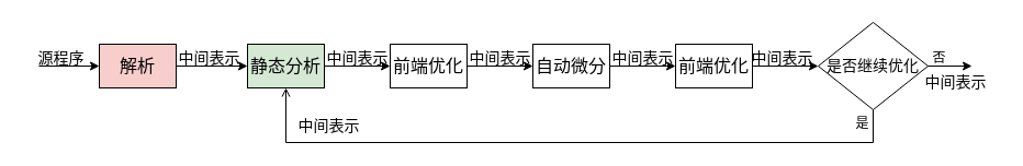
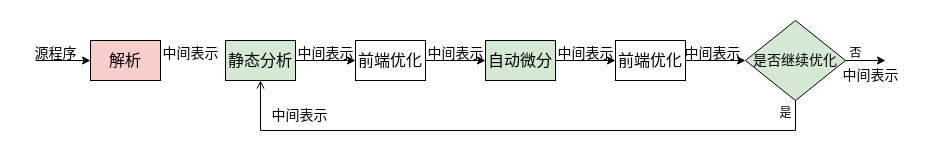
  <mxCell id="0" />
  <mxCell id="1" parent="0" />
  <mxCell id="2" value="" style="endArrow=classic;html=1;rounded=0;" edge="1" parent="1"><mxGeometry width="50" height="50" relative="1" as="geometry"><mxPoint x="815" y="60" as="sourcePoint" /><mxPoint x="885" y="60" as="targetPoint" /></mxGeometry></mxCell>
  <mxCell id="3" value="源程序" style="text;html=1;align=center;verticalAlign=middle;resizable=0;points=[];autosize=1;strokeColor=none;fillColor=none;fontSize=14;" vertex="1" parent="1"><mxGeometry x="20" y="38" width="70" height="30" as="geometry" /></mxCell>
  <mxCell id="4" value="中间表示" style="text;html=1;align=center;verticalAlign=middle;resizable=0;points=[];autosize=1;strokeColor=none;fillColor=none;fontSize=14;" vertex="1" parent="1"><mxGeometry x="150" y="38" width="80" height="30" as="geometry" /></mxCell>
  <mxCell id="5" value="中间表示" style="text;html=1;align=center;verticalAlign=middle;resizable=0;points=[];autosize=1;strokeColor=none;fillColor=none;fontSize=14;" vertex="1" parent="1"><mxGeometry x="285" y="38" width="80" height="30" as="geometry" /></mxCell>
  <mxCell id="6" value="" style="endArrow=classic;html=1;rounded=0;" edge="1" parent="1" source="9" target="7"><mxGeometry width="50" height="50" relative="1" as="geometry"><mxPoint x="35" y="60" as="sourcePoint" /><mxPoint x="625" y="60" as="targetPoint" /></mxGeometry></mxCell>
  <mxCell id="7" value="前端优化" style="rounded=0;whiteSpace=wrap;html=1;fontSize=16;" vertex="1" parent="1"><mxGeometry x="355" y="40" width="70" height="40" as="geometry" /></mxCell>
- <mxCell id="8" value="" style="endArrow=classic;html=1;rounded=0;" edge="1" parent="1" source="11" target="9"><mxGeometry width="50" height="50" relative="1" as="geometry"><mxPoint x="35" y="60" as="sourcePoint" /><mxPoint x="375" y="60" as="targetPoint" /></mxGeometry></mxCell>
  <mxCell id="9" value="静态分析" style="rounded=0;whiteSpace=wrap;html=1;fontSize=16;fillColor=#d5e8d4;" vertex="1" parent="1"><mxGeometry x="225" y="40" width="70" height="40" as="geometry" /></mxCell>
  <mxCell id="10" value="" style="endArrow=classic;html=1;rounded=0;" edge="1" parent="1" target="11"><mxGeometry width="50" height="50" relative="1" as="geometry"><mxPoint x="35" y="60" as="sourcePoint" /><mxPoint x="225" y="60" as="targetPoint" /></mxGeometry></mxCell>
  <mxCell id="11" value="解析" style="rounded=0;whiteSpace=wrap;html=1;fontSize=16;fillColor=#f8cecc;" vertex="1" parent="1"><mxGeometry x="90" y="40" width="70" height="40" as="geometry" /></mxCell>
  <mxCell id="12" value="中间表示" style="text;html=1;align=center;verticalAlign=middle;resizable=0;points=[];autosize=1;strokeColor=none;fillColor=none;fontSize=14;" vertex="1" parent="1"><mxGeometry x="415" y="38" width="80" height="30" as="geometry" /></mxCell>
  <mxCell id="13" value="" style="endArrow=classic;html=1;rounded=0;" edge="1" parent="1" source="7" target="14"><mxGeometry width="50" height="50" relative="1" as="geometry"><mxPoint x="445" y="60" as="sourcePoint" /><mxPoint x="755" y="60" as="targetPoint" /></mxGeometry></mxCell>
- <mxCell id="14" value="自动微分" style="rounded=0;whiteSpace=wrap;html=1;fontSize=16;" vertex="1" parent="1"><mxGeometry x="485" y="40" width="70" height="40" as="geometry" /></mxCell>
+ <mxCell id="14" value="自动微分" style="rounded=0;whiteSpace=wrap;html=1;fontSize=16;fillColor=#d5e8d4;" vertex="1" parent="1"><mxGeometry x="485" y="40" width="70" height="40" as="geometry" /></mxCell>
  <mxCell id="15" value="中间表示" style="text;html=1;align=center;verticalAlign=middle;resizable=0;points=[];autosize=1;strokeColor=none;fillColor=none;fontSize=14;" vertex="1" parent="1"><mxGeometry x="545" y="38" width="80" height="30" as="geometry" /></mxCell>
  <mxCell id="16" value="" style="endArrow=classic;html=1;rounded=0;" edge="1" parent="1" source="14" target="17"><mxGeometry width="50" height="50" relative="1" as="geometry"><mxPoint x="555" y="60" as="sourcePoint" /><mxPoint x="755" y="60" as="targetPoint" /></mxGeometry></mxCell>
  <mxCell id="17" value="前端优化" style="rounded=0;whiteSpace=wrap;html=1;fontSize=16;" vertex="1" parent="1"><mxGeometry x="615" y="40" width="70" height="40" as="geometry" /></mxCell>
  <mxCell id="18" value="中间表示" style="text;html=1;align=center;verticalAlign=middle;resizable=0;points=[];autosize=1;strokeColor=none;fillColor=none;fontSize=14;" vertex="1" parent="1"><mxGeometry x="672" y="38" width="80" height="30" as="geometry" /></mxCell>
  <mxCell id="19" value="" style="endArrow=classic;html=1;rounded=0;" edge="1" parent="1" source="17"><mxGeometry width="50" height="50" relative="1" as="geometry"><mxPoint x="685" y="60" as="sourcePoint" /><mxPoint x="745" y="60" as="targetPoint" /></mxGeometry></mxCell>
- <mxCell id="20" value="&lt;font style=&quot;font-size: 14px;&quot;&gt;是否&lt;font style=&quot;&quot;&gt;继续&lt;/font&gt;优化&lt;/font&gt;" style="rhombus;whiteSpace=wrap;html=1;" vertex="1" parent="1"><mxGeometry x="745" y="20" width="100" height="80" as="geometry" /></mxCell>
+ <mxCell id="20" value="&lt;font style=&quot;font-size: 14px;&quot;&gt;是否&lt;font style=&quot;&quot;&gt;继续&lt;/font&gt;优化&lt;/font&gt;" style="rhombus;whiteSpace=wrap;html=1;fillColor=#d5e8d4;" vertex="1" parent="1"><mxGeometry x="745" y="20" width="100" height="80" as="geometry" /></mxCell>
  <mxCell id="21" value="" style="endArrow=open;html=1;rounded=0;exitX=0.5;exitY=1;exitDx=0;exitDy=0;entryX=0.5;entryY=1;entryDx=0;entryDy=0;" edge="1" parent="1" source="20" target="9"><mxGeometry width="50" height="50" relative="1" as="geometry"><mxPoint x="795" y="70" as="sourcePoint" /><mxPoint x="260" y="50" as="targetPoint" /><Array as="points"><mxPoint x="795" y="130" /><mxPoint x="260" y="130" /></Array></mxGeometry></mxCell>
  <mxCell id="22" value="是" style="text;html=1;align=center;verticalAlign=middle;resizable=0;points=[];autosize=1;strokeColor=none;fillColor=none;" vertex="1" parent="1"><mxGeometry x="765" y="98" width="40" height="30" as="geometry" /></mxCell>
  <mxCell id="23" value="否" style="text;html=1;align=center;verticalAlign=middle;resizable=0;points=[];autosize=1;strokeColor=none;fillColor=none;" vertex="1" parent="1"><mxGeometry x="835" y="38" width="40" height="30" as="geometry" /></mxCell>
  <mxCell id="24" value="&lt;font style=&quot;font-size: 14px;&quot;&gt;中间表示&lt;/font&gt;" style="text;html=1;align=center;verticalAlign=middle;resizable=0;points=[];autosize=1;strokeColor=none;fillColor=none;" vertex="1" parent="1"><mxGeometry x="830" y="60" width="80" height="30" as="geometry" /></mxCell>
  <mxCell id="25" value="&lt;font style=&quot;font-size: 14px;&quot;&gt;中间表示&lt;/font&gt;" style="text;html=1;align=center;verticalAlign=middle;resizable=0;points=[];autosize=1;strokeColor=none;fillColor=none;" vertex="1" parent="1"><mxGeometry x="259" y="100" width="80" height="30" as="geometry" /></mxCell>
